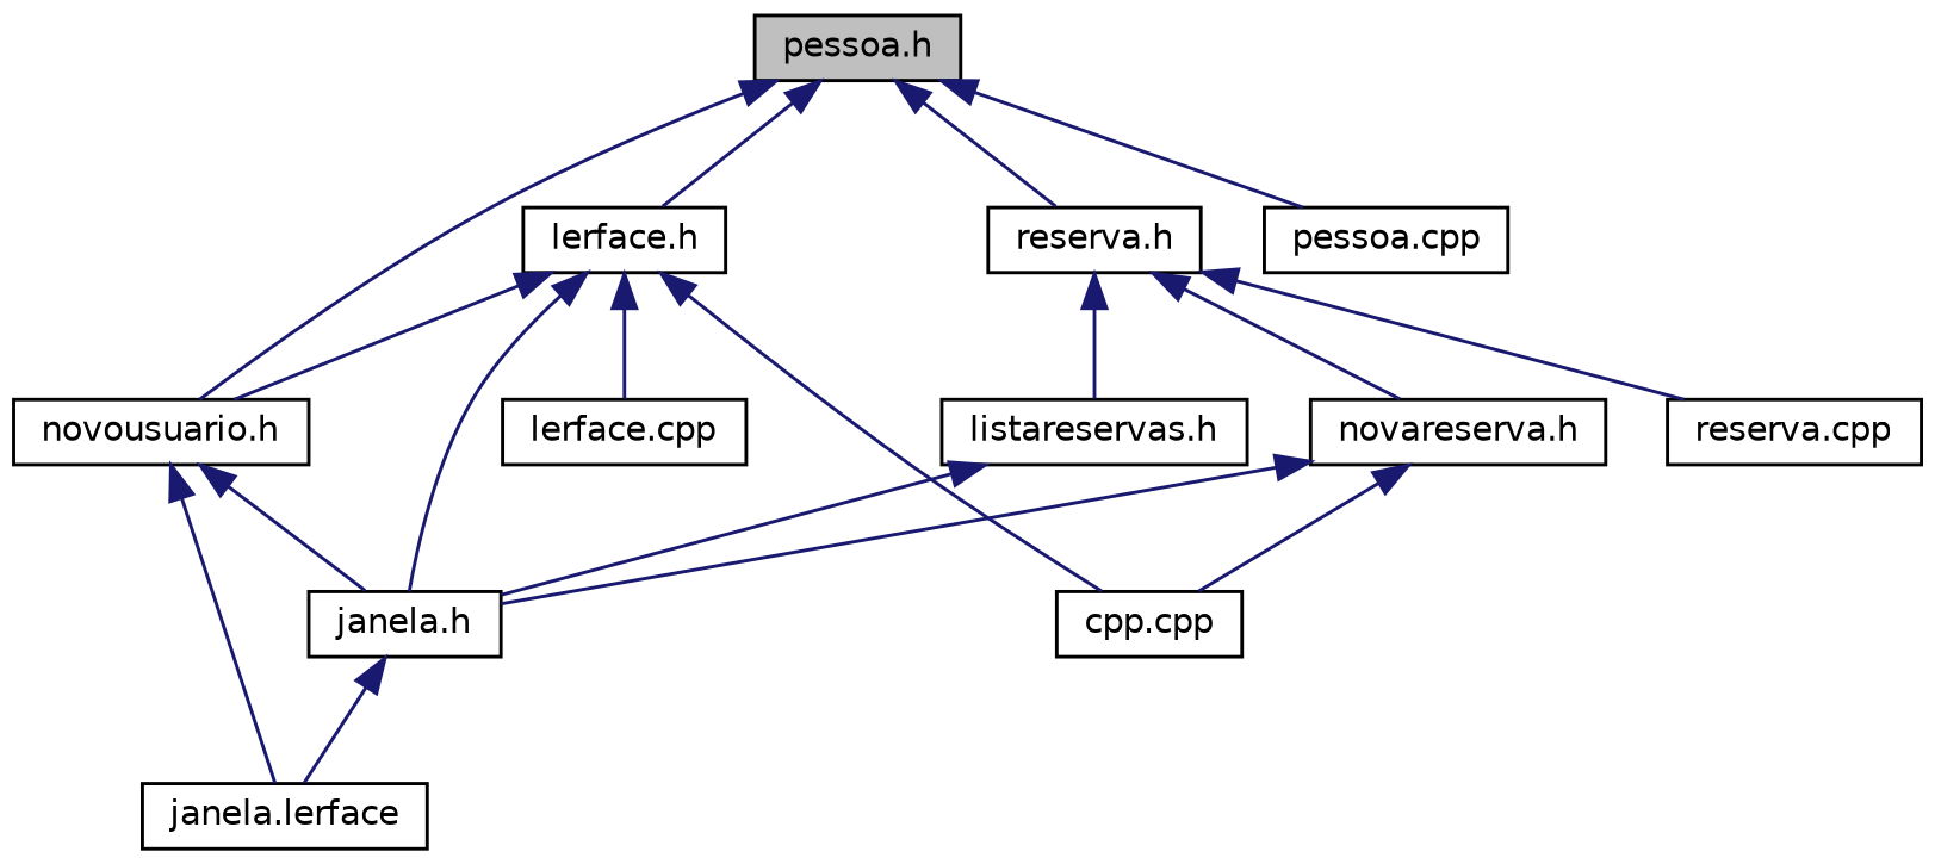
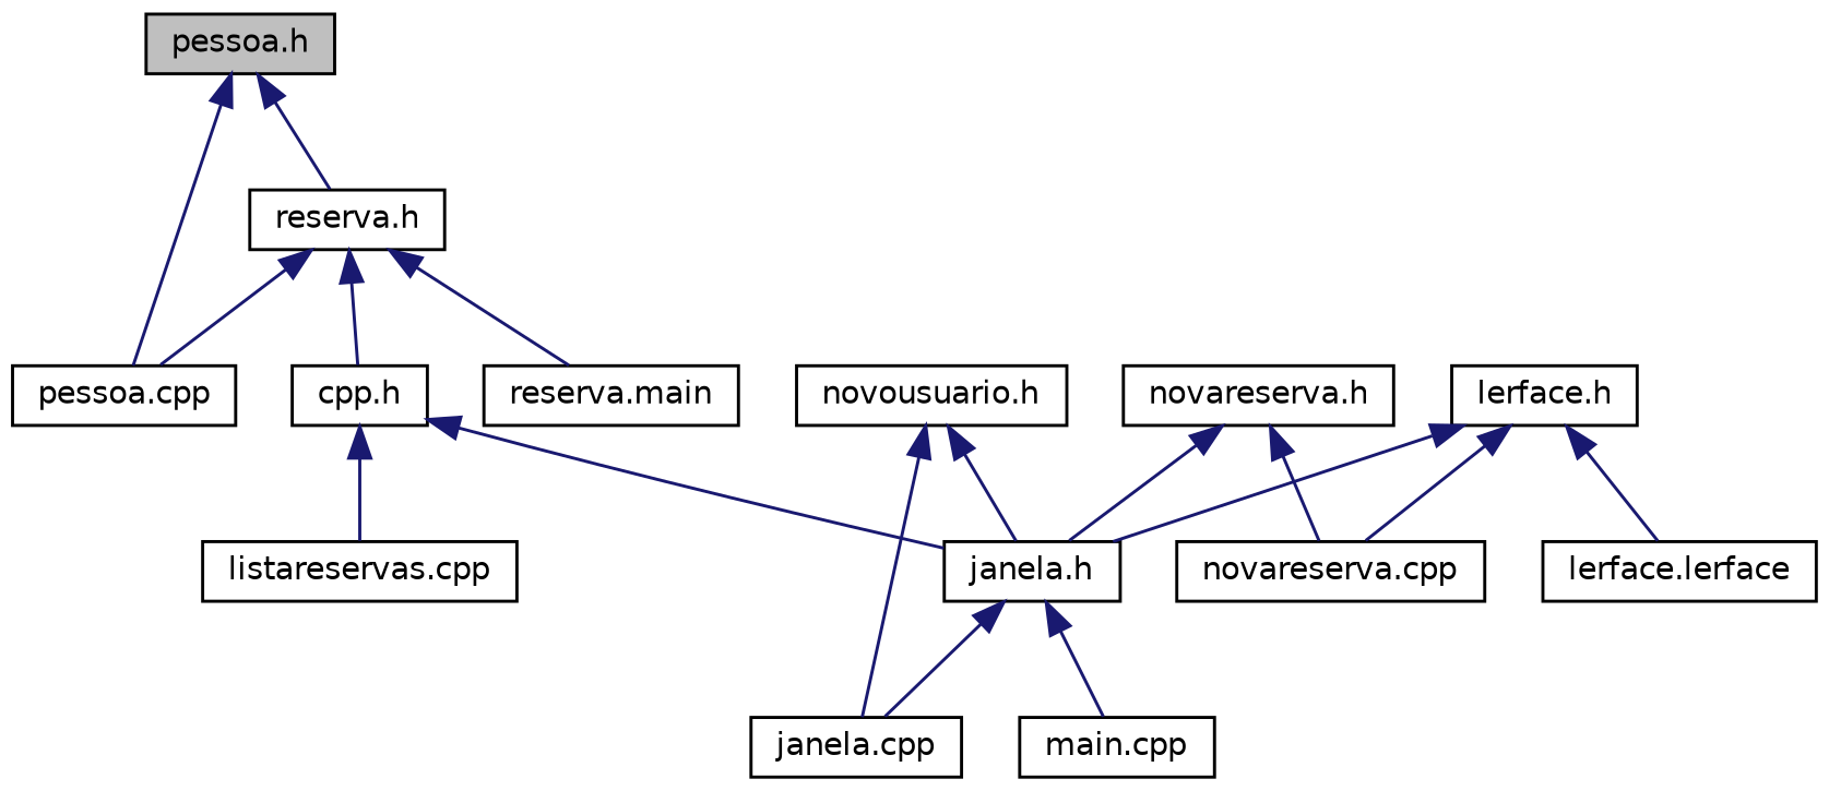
  digraph {
    node [color=black fillcolor=white fontname=Helvetica fontsize=10 shape=record style=filled]
    edge [color=midnightblue dir=back fontname=Helvetica fontsize=10 labelfontname=Helvetica labelfontsize=10 style=solid]
    n1 [fillcolor=grey75 fontcolor=black height=0.2 label="pessoa.h" width=0.4]
    n2 [height=0.2 label="lerface.h" width=0.4]
    n3 [height=0.2 label="novousuario.h" width=0.4]
    n4 [height=0.2 label="reserva.h" width=0.4]
    n5 [height=0.2 label="pessoa.cpp" width=0.4]
    n6 [height=0.2 label="janela.h" width=0.4]
-   n7 [height=0.2 label="lerface.cpp" width=0.4]
-   n8 [height=0.2 label="cpp.cpp" width=0.4]
-   n9 [height=0.2 label="janela.lerface" width=0.4]
+   n7 [height=0.2 label="lerface.lerface" width=0.4]
+   n8 [height=0.2 label="novareserva.cpp" width=0.4]
+   n9 [height=0.2 label="janela.cpp" width=0.4]
    n10 [height=0.2 label="novareserva.h" width=0.4]
-   n11 [height=0.2 label="listareservas.h" width=0.4]
-   n12 [height=0.2 label="reserva.cpp" width=0.4]
-   n1 -> n2
-   n1 -> n3
+   n11 [height=0.2 label="cpp.h" width=0.4]
+   n12 [height=0.2 label="reserva.main" width=0.4]
+   n13 [height=0.2 label="main.cpp" width=0.4]
+   n14 [height=0.2 label="listareservas.cpp" width=0.4]
    n1 -> n4
    n1 -> n5
-   n2 -> n3
    n2 -> n6
    n2 -> n7
    n2 -> n8
    n3 -> n6
    n3 -> n9
-   n4 -> n10
+   n4 -> n5
    n4 -> n11
    n4 -> n12
    n6 -> n9
+   n6 -> n13
    n10 -> n6
    n10 -> n8
    n11 -> n6
+   n11 -> n14
  }
